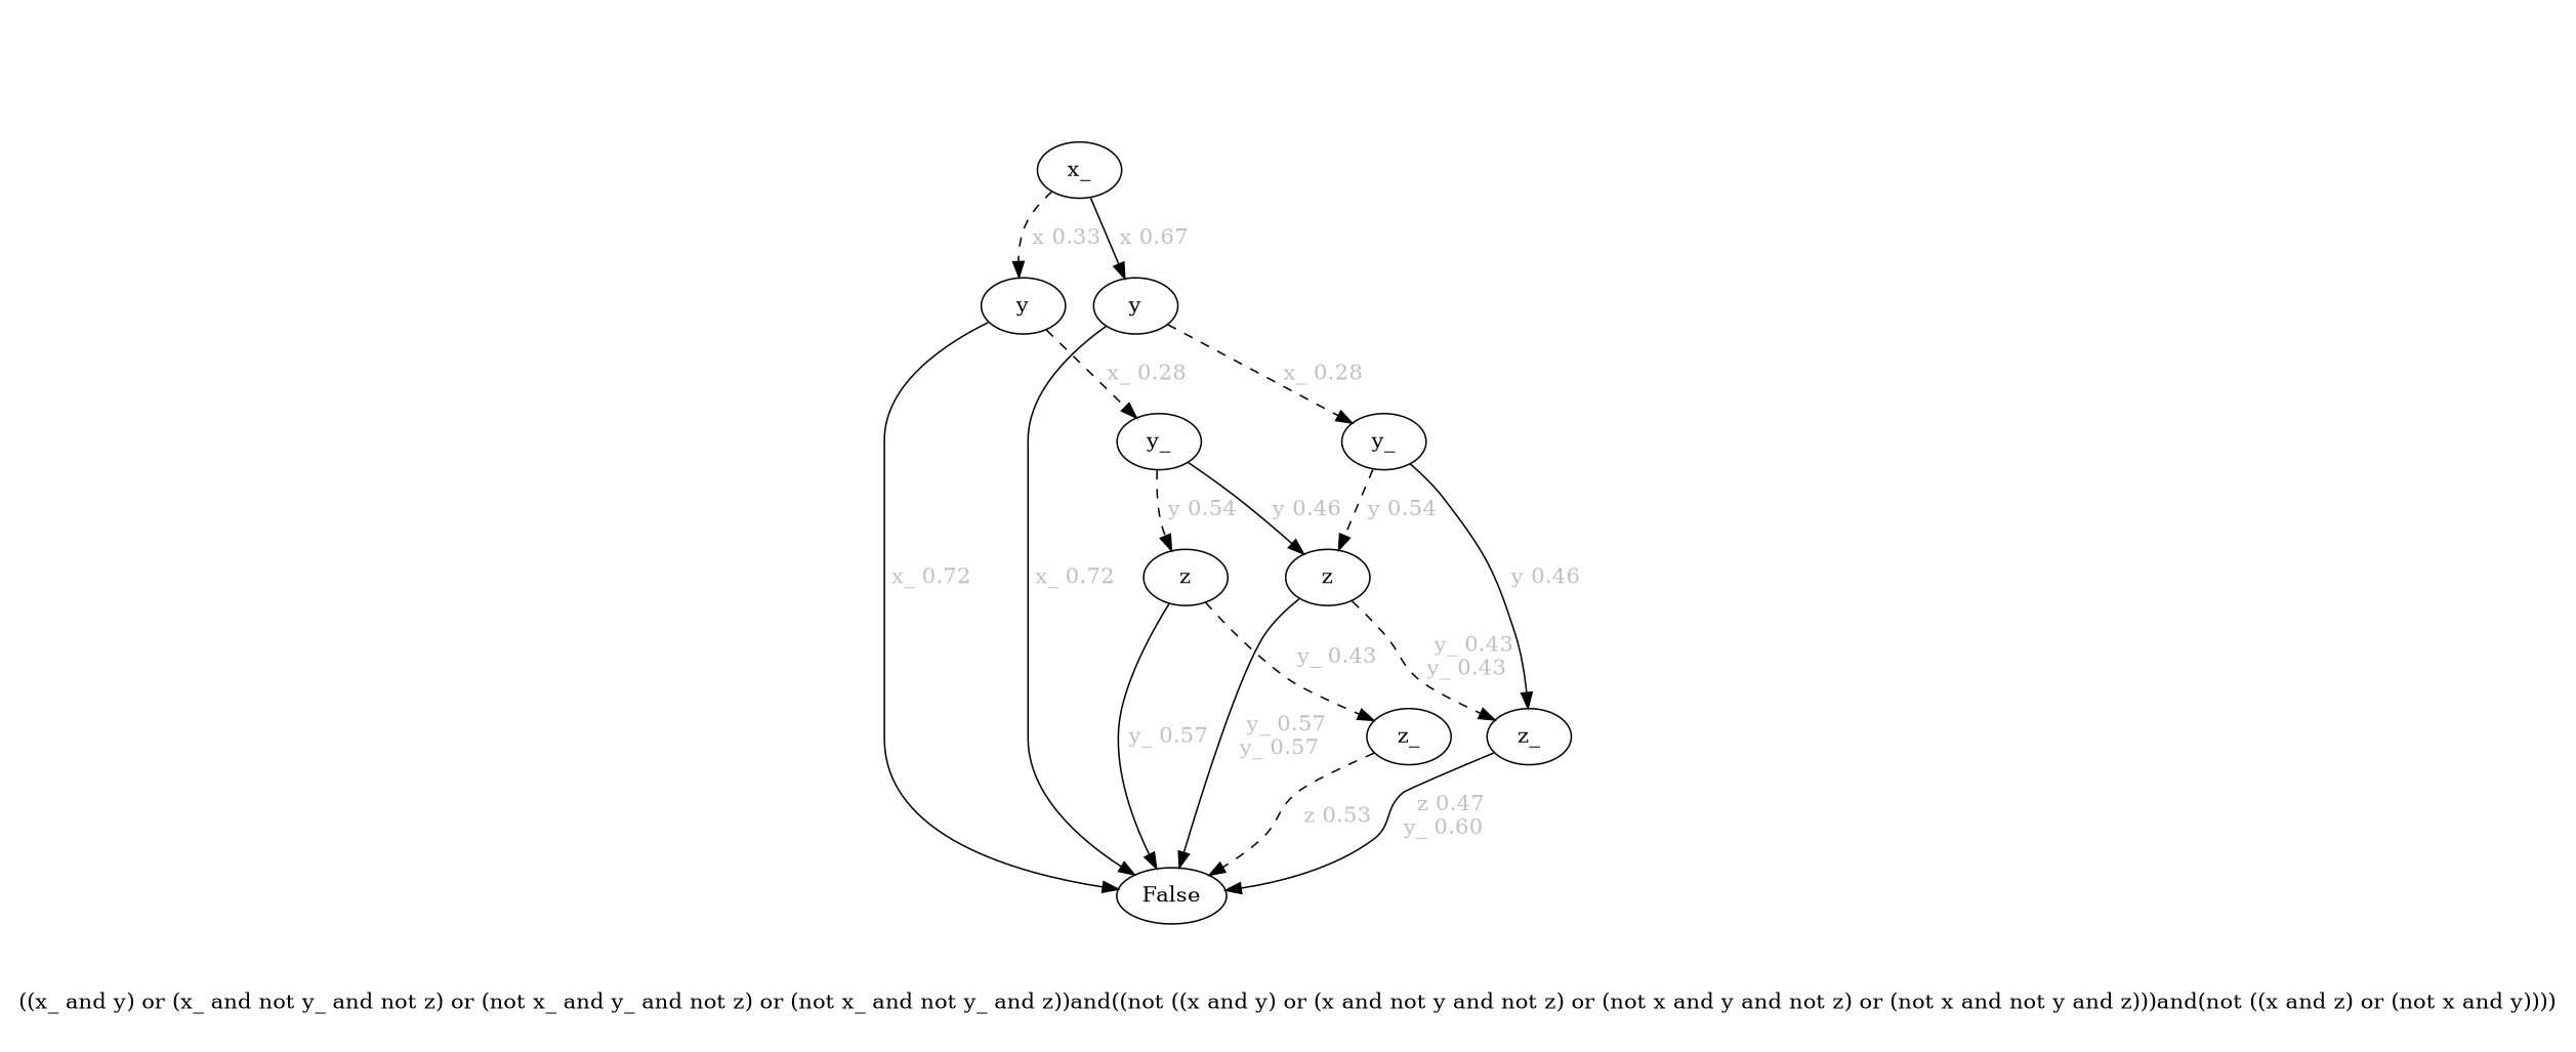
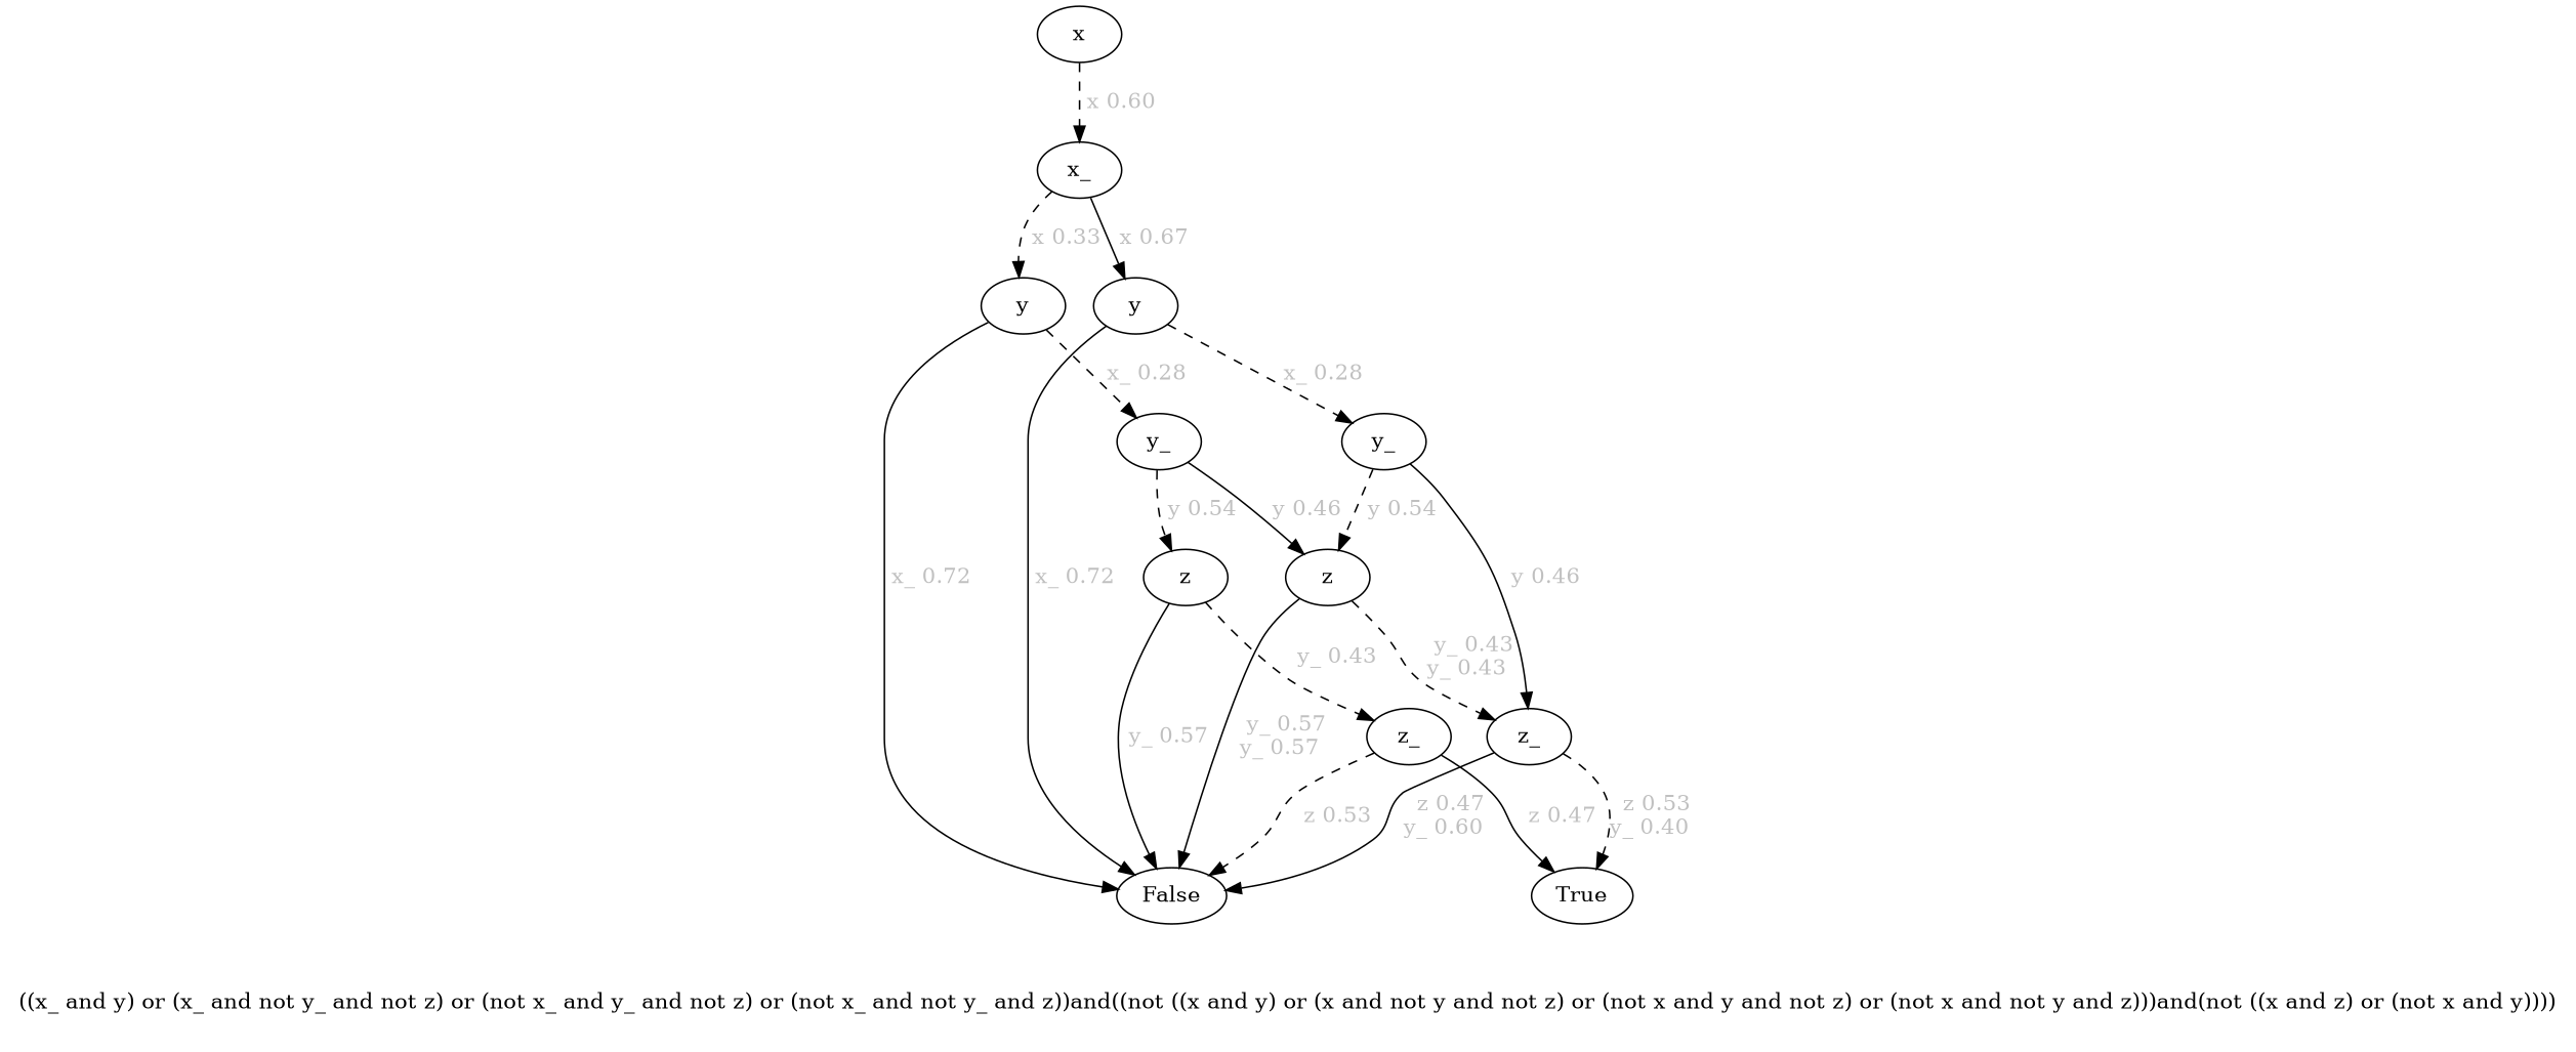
  digraph {
    label="((x_ and y) or (x_ and not y_ and not z) or (not x_ and y_ and not z) or (not x_ and not y_ and z))and((not ((x and y) or (x and not y and not z) or (not x and y and not z) or (not x and not y and z)))and(not ((x and z) or (not x and y))))\n\n"
    edge [fontcolor=gray style=dashed]
+   n1 [label=x]
    n2 [label="x_\n"]
    n3 [label="y\n"]
    n4 [label="y\n"]
    n5 [label="False\n"]
    n6 [label="y_\n"]
    n7 [label="y_\n"]
    n8 [label="z\n"]
    n9 [label="z\n"]
    n10 [label="z_\n"]
    n11 [label="z_\n"]
+   n12 [label="True\n"]
+   n1 -> n2 [label=" x 0.60\n"]
    n2 -> n3 [label=" x 0.33\n"]
    n2 -> n4 [label=" x 0.67\n" style=""]
    n3 -> n5 [label=" x_ 0.72\n" style=""]
    n3 -> n6 [label=" x_ 0.28\n"]
    n4 -> n5 [label=" x_ 0.72\n" style=""]
    n4 -> n7 [label=" x_ 0.28\n"]
    n6 -> n8 [label=" y 0.54\n"]
    n6 -> n9 [label=" y 0.46\n" style=""]
    n7 -> n9 [label=" y 0.54\n"]
    n7 -> n11 [label=" y 0.46\n" style=""]
    n8 -> n5 [label=" y_ 0.57\n" style=""]
    n8 -> n10 [label=" y_ 0.43\n"]
    n9 -> n5 [label="  y_ 0.57\ny_ 0.57\n" style=""]
    n9 -> n11 [label="  y_ 0.43\ny_ 0.43\n"]
    n10 -> n5 [label=" z 0.53\n"]
+   n10 -> n12 [label=" z 0.47\n" style=""]
    n11 -> n5 [label="  z 0.47\ny_ 0.60\n" style=""]
+   n11 -> n12 [label="  z 0.53\ny_ 0.40\n"]
  }
